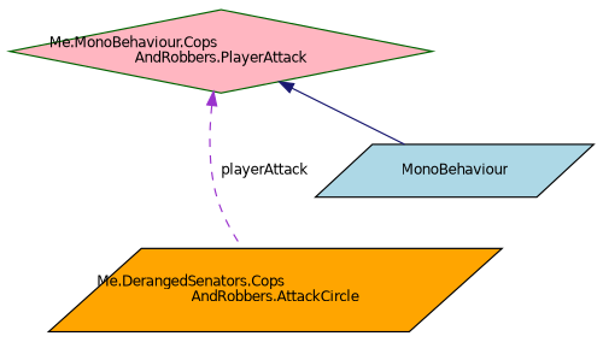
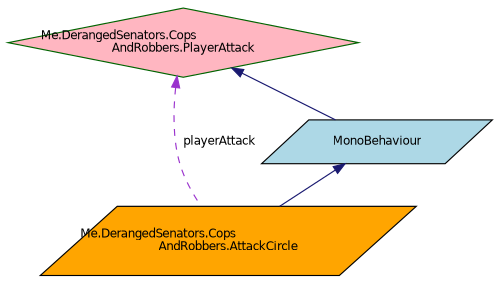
  digraph {
    node [color=black fontname=Helvetica fontsize=10 shape=parallelogram style=filled]
    edge [color=midnightblue dir=back fontname=Helvetica fontsize=10 labelfontname=Helvetica labelfontsize=10 style=solid]
    n1 [fillcolor=orange fontcolor=black height=0.2 label="Me.DerangedSenators.Cops\lAndRobbers.AttackCircle" width=0.4]
    n2 [fillcolor=lightblue height=0.2 label=MonoBehaviour width=0.4]
-   n3 [color=darkgreen fillcolor=lightpink height=0.2 label="Me.MonoBehaviour.Cops\lAndRobbers.PlayerAttack" shape=diamond width=0.4]
+   n3 [color=darkgreen fillcolor=lightpink height=0.2 label="Me.DerangedSenators.Cops\lAndRobbers.PlayerAttack" shape=diamond width=0.4]
+   n2 -> n1
    n3 -> n1 [color=darkorchid3 label=" playerAttack" style=dashed]
    n3 -> n2
  }
